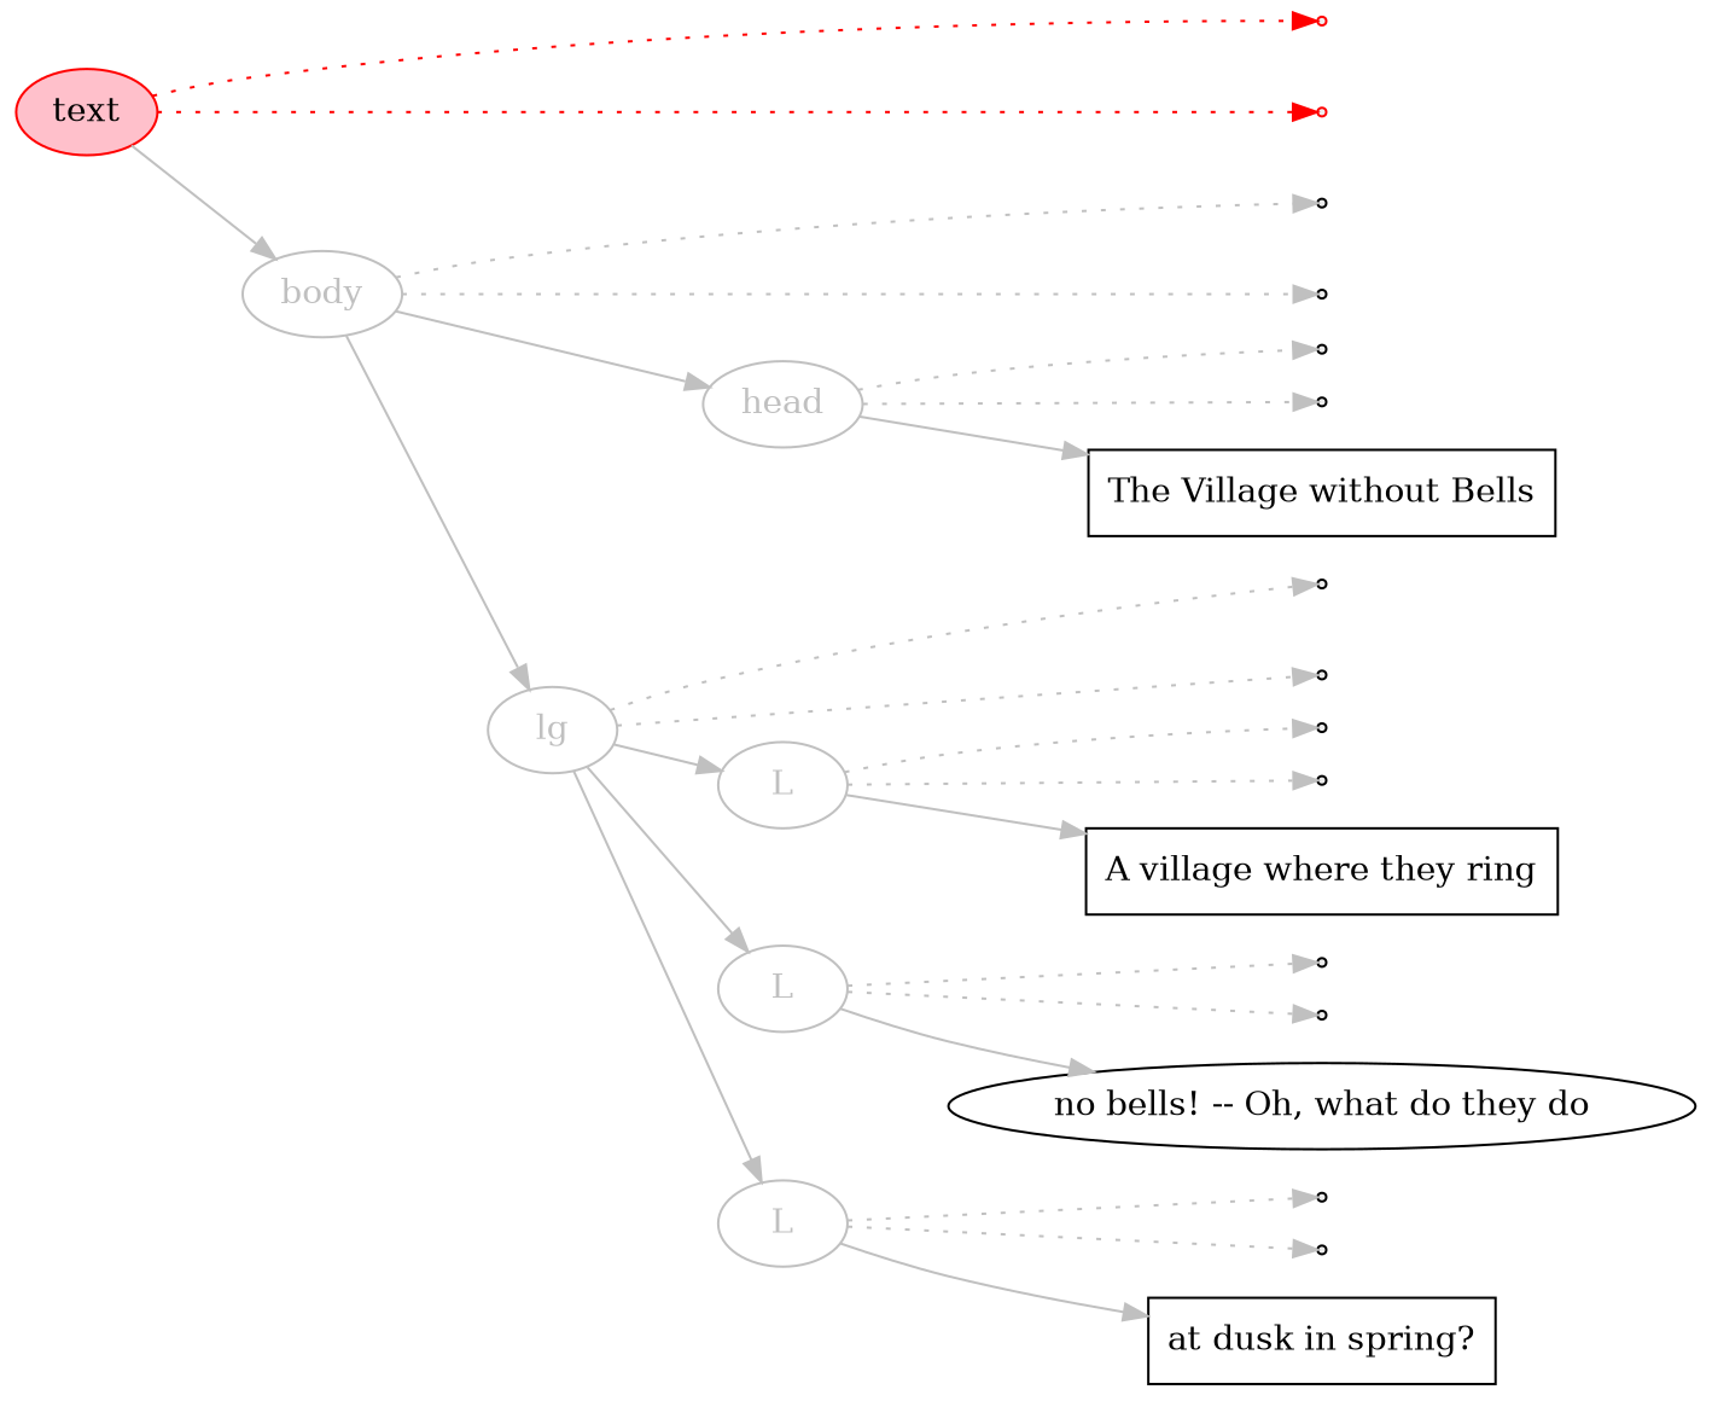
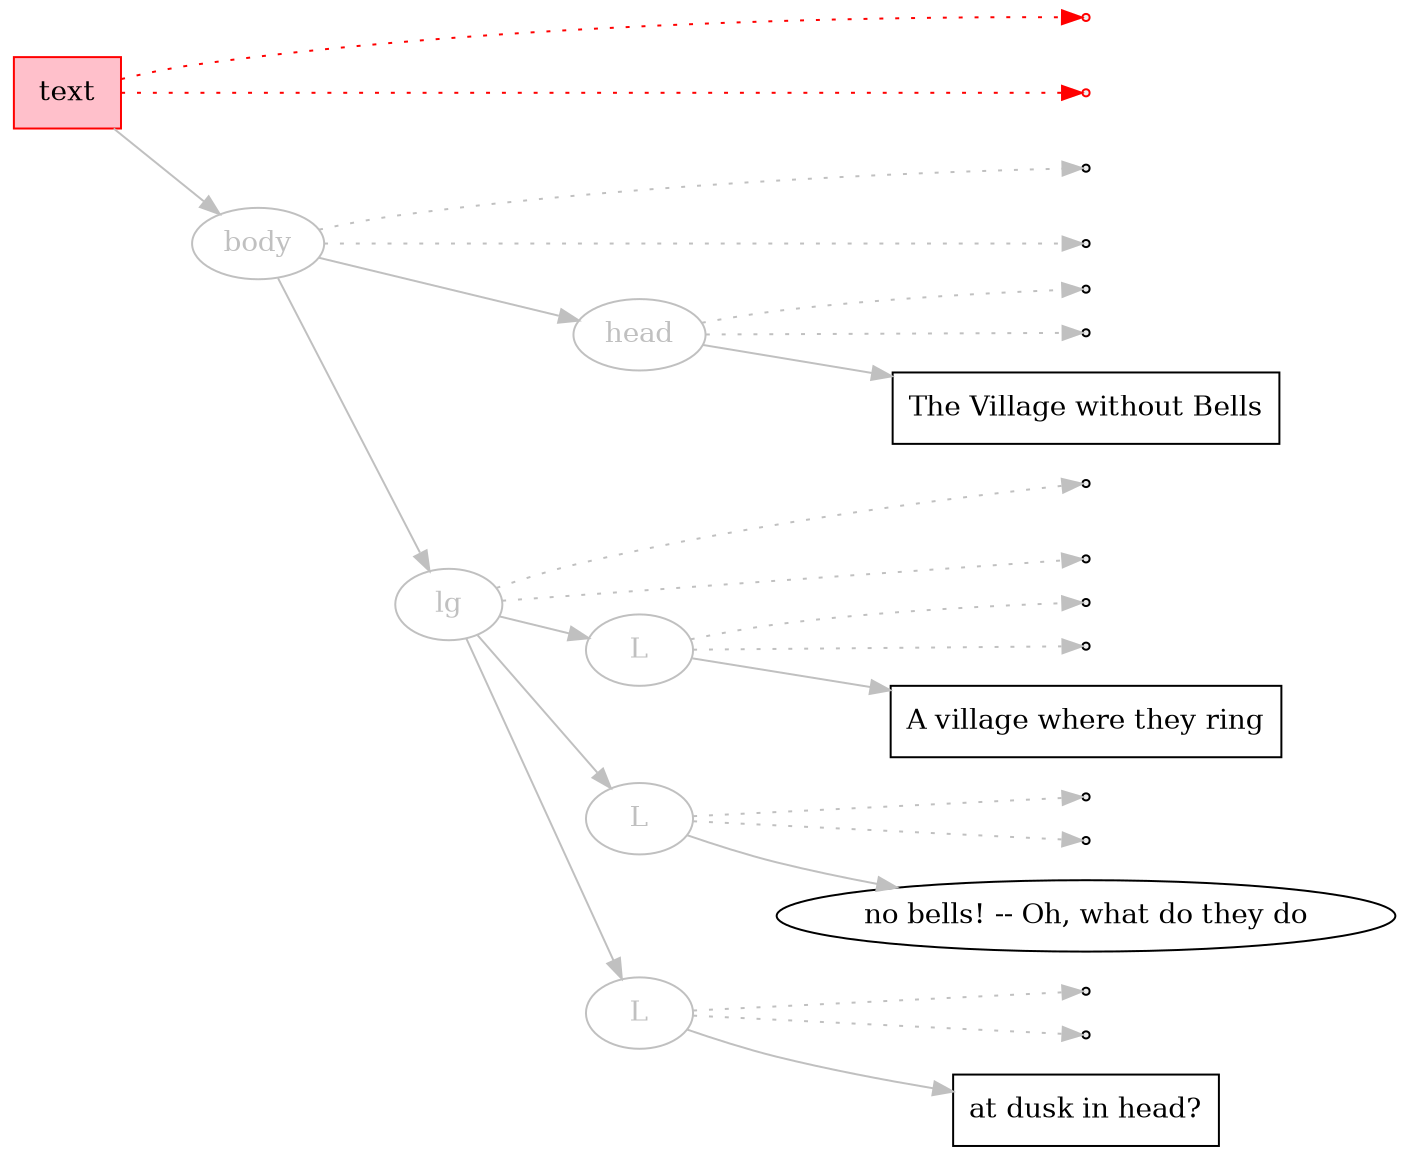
  digraph {
    rankdir=LR
    node [color=black fillcolor="#EEEEEE" ordering=out shape=point style=filled]
    edge [color=gray style=dotted]
    n1 [color=red label="t\n("]
    n2 [label="b\n("]
    n3 [label="h\n("]
    n4 [label="h\n)"]
    n5 [label="lg\n("]
    n6 [label="l\n("]
    n7 [label="l\n)"]
    n8 [label="l\n("]
    n9 [label="l\n)"]
    n10 [label="l\n("]
    n11 [label="l\n)"]
    n12 [label="lg\n)"]
    n13 [label="b\n)"]
    n14 [color=red label="t\nend"]
    n15 [label="The Village without Bells" shape=box style=solid]
    n16 [label="A village where they ring" shape=box style=solid]
    n17 [label="no bells! -- Oh, what do they do" shape=ellipse style=solid]
-   n18 [label="at dusk in spring?" shape=box style=solid]
-   text [color=red fillcolor=pink fontcolor=black shape=oval]
+   n18 [label="at dusk in head?" shape=box style=solid]
+   text [color=red fillcolor=pink fontcolor=black shape=box]
    body [color=gray fontcolor=gray shape=oval fillcolor="" style=""]
    head [color=gray fontcolor=gray shape=oval fillcolor="" style=""]
    lg [color=gray fontcolor=gray shape=oval fillcolor="" style=""]
    n23 [color=gray fontcolor=gray label=L shape=oval fillcolor="" style=""]
    n24 [color=gray fontcolor=gray label=L shape=oval fillcolor="" style=""]
    n25 [color=gray fontcolor=gray label=L shape=oval fillcolor="" style=""]
    subgraph sub_1 {
      rank=same
      n1
      n2
      n3
      n4
      n5
      n6
      n7
      n8
      n9
      n10
      n11
      n12
      n13
      n14
      n15
      n16
      n17
      n18
    }
    text -> n1 [color=red]
    text -> n14 [color=red]
    text -> body [style=""]
    body -> n2
    body -> n13
    body -> head [style=""]
    body -> lg [style=""]
    head -> n3
    head -> n4
    head -> n15 [style=""]
    lg -> n5
    lg -> n12
    lg -> n23 [style=""]
    lg -> n24 [style=""]
    lg -> n25 [style=""]
    n23 -> n6
    n23 -> n7
    n23 -> n16 [style=""]
    n24 -> n8
    n24 -> n9
    n24 -> n17 [style=""]
    n25 -> n10
    n25 -> n11
    n25 -> n18 [style=""]
  }
